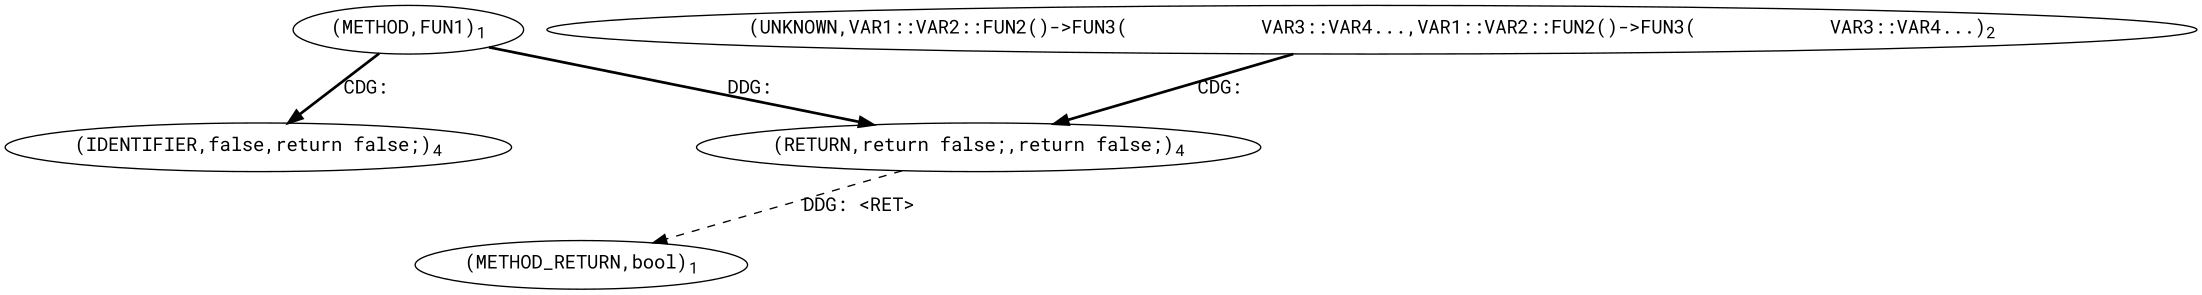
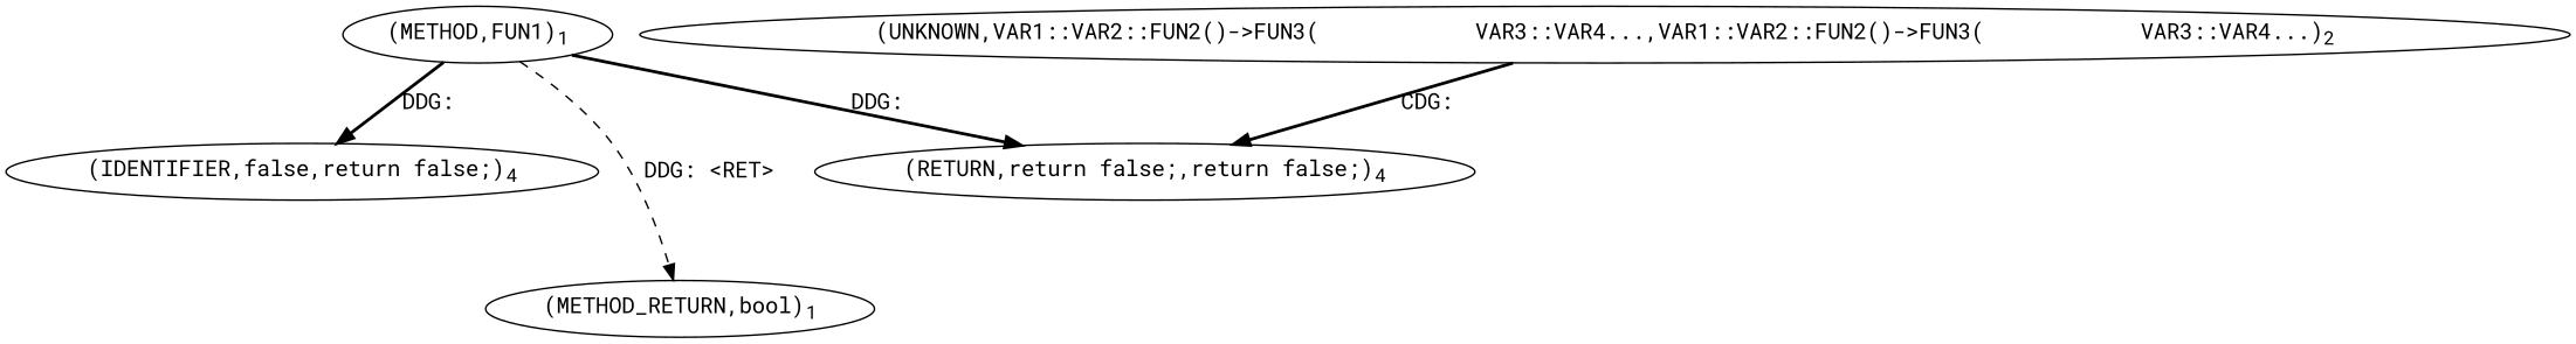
  digraph {
    fontname="Roboto Mono"
    node [fontname="Roboto Mono"]
    edge [fontname="Roboto Mono" style=bold]
    n1 [label=<(METHOD,FUN1)<SUB>1</SUB>>]
    n2 [label=<(RETURN,return false;,return false;)<SUB>4</SUB>>]
    n3 [label=<(IDENTIFIER,false,return false;)<SUB>4</SUB>>]
    n4 [label=<(METHOD_RETURN,bool)<SUB>1</SUB>>]
    n5 [label=<(UNKNOWN,VAR1::VAR2::FUN2()-&gt;FUN3(            VAR3::VAR4...,VAR1::VAR2::FUN2()-&gt;FUN3(            VAR3::VAR4...)<SUB>2</SUB>>]
    n1 -> n2 [label="DDG: "]
-   n1 -> n3 [label="CDG: "]
-   n2 -> n4 [label="DDG: &lt;RET&gt;" style=dashed]
+   n1 -> n3 [label="DDG: "]
+   n1 -> n4 [label="DDG: &lt;RET&gt;" style=dashed]
    n5 -> n2 [label="CDG: "]
  }
